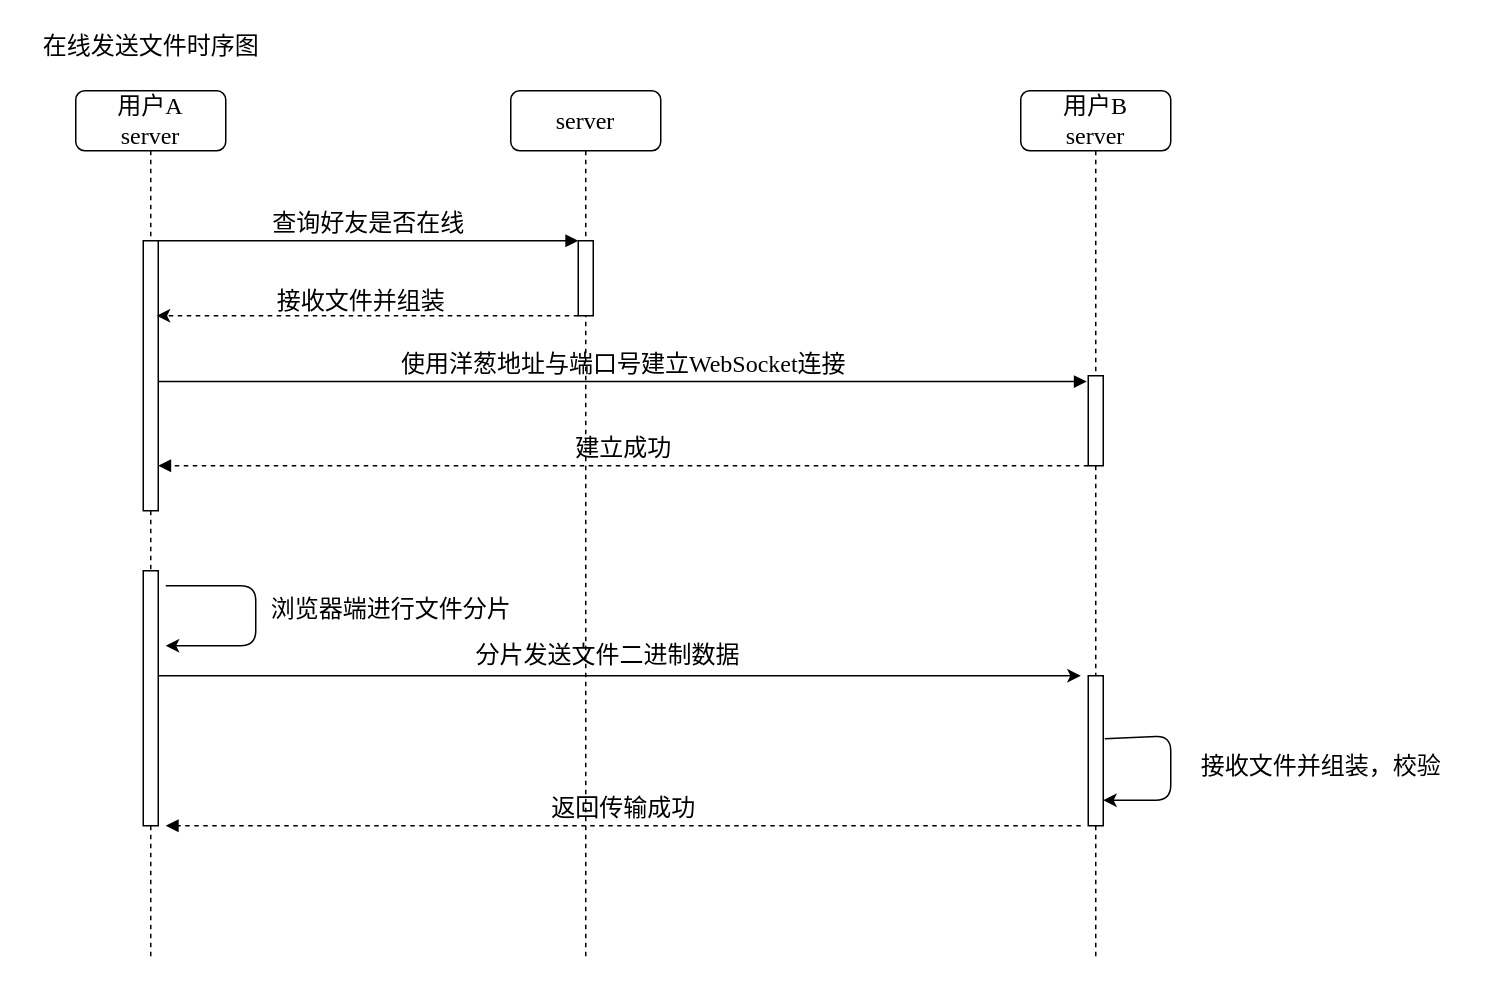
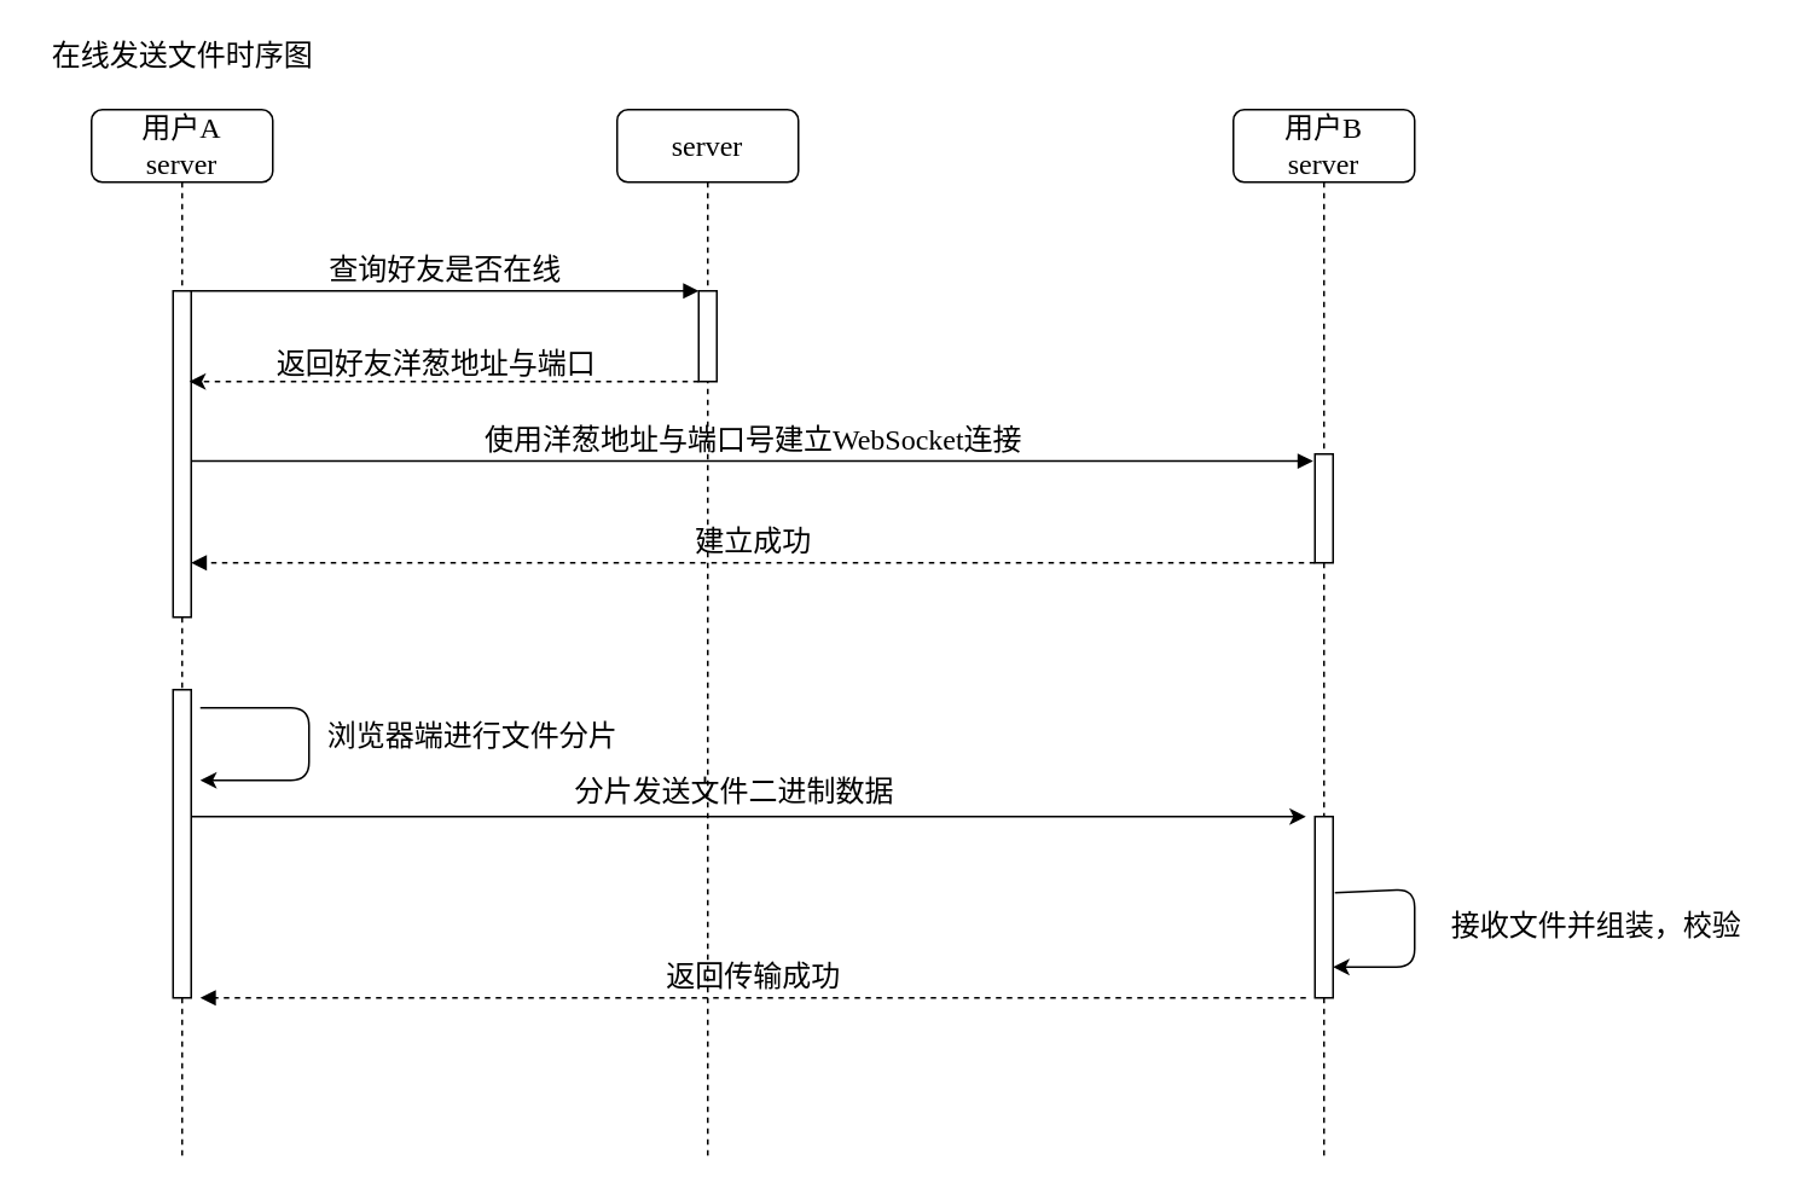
  <mxCell id="0" />
  <mxCell id="1" parent="0" />
  <mxCell id="2" value="server" style="shape=umlLifeline;perimeter=lifelinePerimeter;whiteSpace=wrap;html=1;container=1;collapsible=0;recursiveResize=0;outlineConnect=0;rounded=1;shadow=0;comic=0;labelBackgroundColor=none;strokeWidth=1;fontFamily=Verdana;fontSize=16;align=center;" parent="1" vertex="1"><mxGeometry x="340" y="60" width="100" height="580" as="geometry" /></mxCell>
  <mxCell id="3" value="" style="html=1;points=[];perimeter=orthogonalPerimeter;rounded=0;shadow=0;comic=0;labelBackgroundColor=none;strokeWidth=1;fontFamily=Verdana;fontSize=16;align=center;" parent="2" vertex="1"><mxGeometry x="45" y="100" width="10" height="50" as="geometry" /></mxCell>
  <mxCell id="4" value="用户B&lt;br style=&quot;font-size: 16px;&quot;&gt;server" style="shape=umlLifeline;perimeter=lifelinePerimeter;whiteSpace=wrap;html=1;container=1;collapsible=0;recursiveResize=0;outlineConnect=0;rounded=1;shadow=0;comic=0;labelBackgroundColor=none;strokeWidth=1;fontFamily=Verdana;fontSize=16;align=center;" parent="1" vertex="1"><mxGeometry x="680" y="60" width="100" height="580" as="geometry" /></mxCell>
  <mxCell id="5" value="" style="html=1;points=[];perimeter=orthogonalPerimeter;rounded=0;shadow=0;comic=0;labelBackgroundColor=none;strokeWidth=1;fontFamily=Verdana;fontSize=16;align=center;" parent="4" vertex="1"><mxGeometry x="45" y="190" width="10" height="60" as="geometry" /></mxCell>
  <mxCell id="6" value="" style="html=1;points=[];perimeter=orthogonalPerimeter;rounded=0;shadow=0;comic=0;labelBackgroundColor=none;strokeWidth=1;fontFamily=Verdana;fontSize=16;align=center;" parent="4" vertex="1"><mxGeometry x="45" y="390" width="10" height="100" as="geometry" /></mxCell>
  <mxCell id="7" value="" style="endArrow=classic;html=1;exitX=1.1;exitY=0.42;exitDx=0;exitDy=0;exitPerimeter=0;entryX=1;entryY=0.83;entryDx=0;entryDy=0;entryPerimeter=0;fontSize=16;" parent="4" source="6" target="6" edge="1"><mxGeometry width="50" height="50" relative="1" as="geometry"><mxPoint x="-40" y="450" as="sourcePoint" /><mxPoint x="120" y="460" as="targetPoint" /><Array as="points"><mxPoint x="100" y="430" /><mxPoint x="100" y="473" /></Array></mxGeometry></mxCell>
  <mxCell id="8" value="用户A&lt;br style=&quot;font-size: 16px;&quot;&gt;server" style="shape=umlLifeline;perimeter=lifelinePerimeter;whiteSpace=wrap;html=1;container=1;collapsible=0;recursiveResize=0;outlineConnect=0;rounded=1;shadow=0;comic=0;labelBackgroundColor=none;strokeWidth=1;fontFamily=Verdana;fontSize=16;align=center;" parent="1" vertex="1"><mxGeometry y="60" width="100" height="580" as="geometry" x="50" /></mxCell>
  <mxCell id="9" value="" style="html=1;points=[];perimeter=orthogonalPerimeter;rounded=0;shadow=0;comic=0;labelBackgroundColor=none;strokeWidth=1;fontFamily=Verdana;fontSize=16;align=center;" parent="8" vertex="1"><mxGeometry x="45" y="100" width="10" height="180" as="geometry" /></mxCell>
  <mxCell id="10" value="" style="html=1;points=[];perimeter=orthogonalPerimeter;rounded=0;shadow=0;comic=0;labelBackgroundColor=none;strokeWidth=1;fontFamily=Verdana;fontSize=16;align=center;" parent="8" vertex="1"><mxGeometry x="45" y="320" width="10" height="170" as="geometry" /></mxCell>
  <mxCell id="11" value="使用洋葱地址与端口号建立WebSocket连接" style="html=1;verticalAlign=bottom;endArrow=block;entryX=-0.1;entryY=0.065;labelBackgroundColor=none;fontFamily=Verdana;fontSize=16;entryDx=0;entryDy=0;entryPerimeter=0;" parent="1" source="9" target="5" edge="1"><mxGeometry relative="1" as="geometry"><mxPoint x="560" y="400" as="sourcePoint" /><mxPoint x="635" y="420" as="targetPoint" /></mxGeometry></mxCell>
  <mxCell id="12" value="查询好友是否在线" style="html=1;verticalAlign=bottom;endArrow=block;entryX=0;entryY=0;labelBackgroundColor=none;fontFamily=Verdana;fontSize=16;edgeStyle=elbowEdgeStyle;elbow=vertical;" parent="1" source="9" target="3" edge="1"><mxGeometry relative="1" as="geometry"><mxPoint x="270" y="170" as="sourcePoint" /></mxGeometry></mxCell>
  <mxCell id="13" value="在线发送文件时序图" style="text;html=1;align=center;verticalAlign=middle;resizable=0;points=[];autosize=1;fontSize=16;" parent="1" vertex="1"><mxGeometry x="20" y="20" width="160" height="20" as="geometry" /></mxCell>
  <mxCell id="14" style="edgeStyle=orthogonalEdgeStyle;rounded=0;orthogonalLoop=1;jettySize=auto;html=1;dashed=1;fontSize=16;" parent="1" source="3" edge="1"><mxGeometry relative="1" as="geometry"><mxPoint x="104" y="210" as="targetPoint" /><Array as="points"><mxPoint x="330" y="210" /><mxPoint x="330" y="210" /></Array></mxGeometry></mxCell>
- <mxCell id="15" value="接收文件并组装" style="text;html=1;align=center;verticalAlign=middle;resizable=0;points=[];autosize=1;fontSize=16;" parent="1" vertex="1"><mxGeometry x="145" y="190" width="190" height="20" as="geometry" /></mxCell>
+ <mxCell id="15" value="返回好友洋葱地址与端口" style="text;html=1;align=center;verticalAlign=middle;resizable=0;points=[];autosize=1;fontSize=16;" parent="1" vertex="1"><mxGeometry x="145" y="190" width="190" height="20" as="geometry" /></mxCell>
  <mxCell id="16" value="建立成功" style="html=1;verticalAlign=bottom;endArrow=block;labelBackgroundColor=none;fontFamily=Verdana;fontSize=16;exitX=0;exitY=1;exitDx=0;exitDy=0;exitPerimeter=0;dashed=1;" parent="1" source="5" target="9" edge="1"><mxGeometry relative="1" as="geometry"><mxPoint x="670" y="290" as="sourcePoint" /><mxPoint x="734" y="310" as="targetPoint" /></mxGeometry></mxCell>
  <mxCell id="17" value="" style="endArrow=classic;html=1;fontSize=16;" parent="1" edge="1"><mxGeometry width="50" height="50" relative="1" as="geometry"><mxPoint x="110" y="390" as="sourcePoint" /><mxPoint x="110" y="430" as="targetPoint" /><Array as="points"><mxPoint x="170" y="390" /><mxPoint x="170" y="430" /></Array></mxGeometry></mxCell>
  <mxCell id="18" value="浏览器端进行文件分片" style="text;html=1;align=center;verticalAlign=middle;resizable=0;points=[];autosize=1;fontSize=16;" parent="1" vertex="1"><mxGeometry x="170" y="395" width="180" height="20" as="geometry" /></mxCell>
  <mxCell id="19" value="" style="endArrow=classic;html=1;fontSize=16;" parent="1" source="10" edge="1"><mxGeometry width="50" height="50" relative="1" as="geometry"><mxPoint x="110" y="450" as="sourcePoint" /><mxPoint x="720" y="450" as="targetPoint" /></mxGeometry></mxCell>
  <mxCell id="20" value="&lt;div style=&quot;text-align: center; font-size: 16px;&quot;&gt;&lt;span style=&quot;font-size: 16px;&quot;&gt;&lt;font face=&quot;verdana&quot; style=&quot;font-size: 16px;&quot;&gt;分片发送文件二进制数据&lt;/font&gt;&lt;/span&gt;&lt;/div&gt;" style="text;whiteSpace=wrap;html=1;fontSize=16;" parent="1" vertex="1"><mxGeometry x="315" y="420" width="260" height="30" as="geometry" /></mxCell>
  <mxCell id="21" value="接收文件并组装，校验" style="text;html=1;align=center;verticalAlign=middle;resizable=0;points=[];autosize=1;fontSize=16;" parent="1" vertex="1"><mxGeometry x="790" y="500" width="180" height="20" as="geometry" /></mxCell>
  <mxCell id="22" value="返回传输成功" style="html=1;verticalAlign=bottom;endArrow=block;labelBackgroundColor=none;fontFamily=Verdana;fontSize=16;exitX=0;exitY=1;exitDx=0;exitDy=0;exitPerimeter=0;dashed=1;" parent="1" edge="1"><mxGeometry relative="1" as="geometry"><mxPoint x="720" y="550" as="sourcePoint" /><mxPoint x="110" y="550" as="targetPoint" /></mxGeometry></mxCell>
